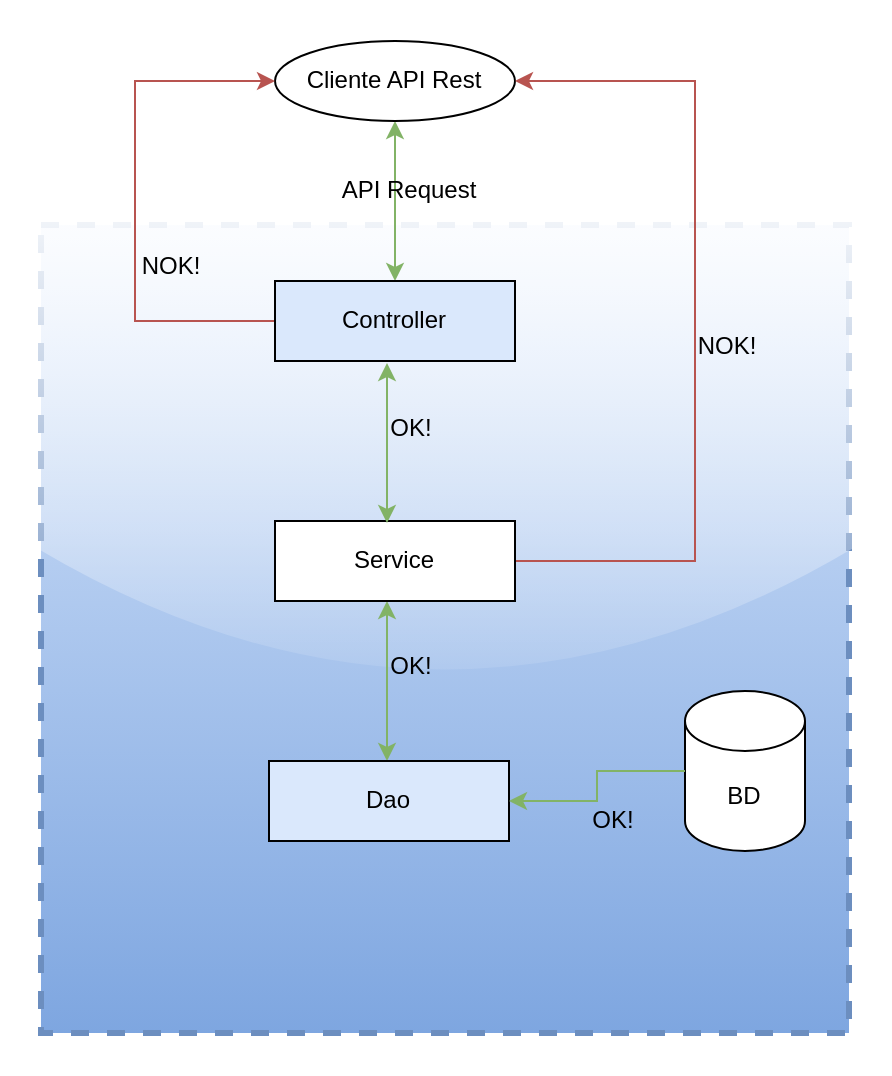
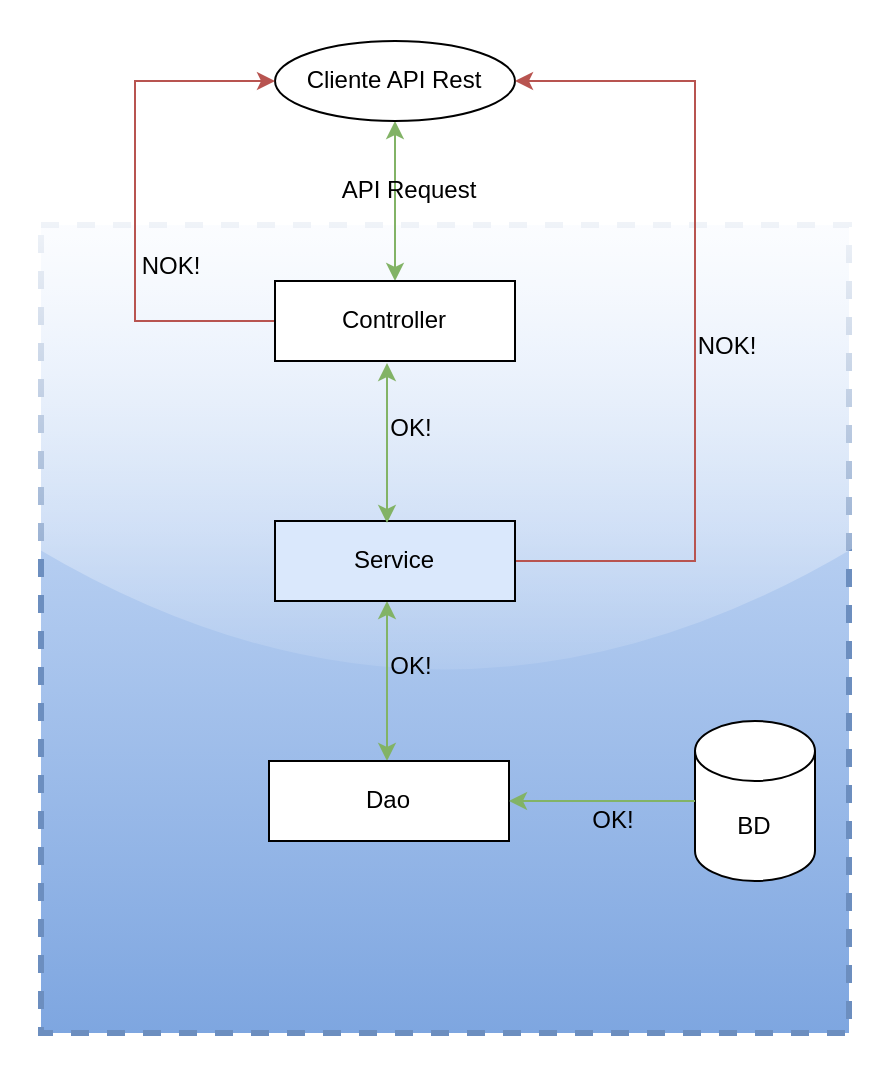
  <mxCell id="0" />
  <mxCell id="1" parent="0" />
  <mxCell id="2" value="" style="whiteSpace=wrap;html=1;aspect=fixed;rounded=0;shadow=0;glass=1;dashed=1;sketch=0;fillStyle=auto;strokeWidth=3;fillColor=#dae8fc;gradientColor=#7ea6e0;strokeColor=#6c8ebf;" vertex="1" parent="1"><mxGeometry x="20" y="112" width="404" height="404" as="geometry" /></mxCell>
  <mxCell id="3" style="edgeStyle=orthogonalEdgeStyle;orthogonalLoop=1;jettySize=auto;html=1;entryX=0.5;entryY=0;entryDx=0;entryDy=0;rounded=0;fillColor=#d5e8d4;gradientColor=#97d077;strokeColor=#82b366;startArrow=classic;startFill=1;" edge="1" parent="1" source="4" target="6"><mxGeometry relative="1" as="geometry" /></mxCell>
  <mxCell id="4" value="Cliente API Rest" style="ellipse;whiteSpace=wrap;html=1;fontSize=12;glass=0;strokeWidth=1;shadow=0;" parent="1" vertex="1"><mxGeometry x="137" y="20" width="120" height="40" as="geometry" /></mxCell>
  <mxCell id="5" style="edgeStyle=orthogonalEdgeStyle;rounded=0;sketch=0;orthogonalLoop=1;jettySize=auto;html=1;entryX=0;entryY=0.5;entryDx=0;entryDy=0;shadow=0;startArrow=none;startFill=0;endArrow=classic;endFill=1;fillColor=#f8cecc;gradientColor=#ea6b66;strokeColor=#b85450;" edge="1" parent="1" source="6" target="4"><mxGeometry relative="1" as="geometry"><Array as="points"><mxPoint x="67" y="160" /><mxPoint x="67" y="40" /></Array></mxGeometry></mxCell>
- <mxCell id="6" value="Controller" style="rounded=0;whiteSpace=wrap;html=1;fillColor=#dae8fc;" vertex="1" parent="1"><mxGeometry x="137" y="140" width="120" height="40" as="geometry" /></mxCell>
+ <mxCell id="6" value="Controller" style="rounded=0;whiteSpace=wrap;html=1;" vertex="1" parent="1"><mxGeometry x="137" y="140" width="120" height="40" as="geometry" /></mxCell>
  <mxCell id="7" style="edgeStyle=orthogonalEdgeStyle;rounded=0;orthogonalLoop=1;jettySize=auto;html=1;entryX=0.525;entryY=0.75;entryDx=0;entryDy=0;entryPerimeter=0;fillColor=#d5e8d4;gradientColor=#97d077;strokeColor=#82b366;startArrow=classic;startFill=1;" edge="1" parent="1"><mxGeometry relative="1" as="geometry"><mxPoint x="193" y="380" as="targetPoint" /><mxPoint x="193" y="300" as="sourcePoint" /></mxGeometry></mxCell>
  <mxCell id="8" style="edgeStyle=orthogonalEdgeStyle;rounded=0;sketch=0;orthogonalLoop=1;jettySize=auto;html=1;entryX=1;entryY=0.5;entryDx=0;entryDy=0;shadow=0;startArrow=none;startFill=0;fillColor=#f8cecc;gradientColor=#ea6b66;strokeColor=#b85450;" edge="1" parent="1" source="9" target="4"><mxGeometry relative="1" as="geometry"><Array as="points"><mxPoint x="347" y="280" /><mxPoint x="347" y="40" /></Array></mxGeometry></mxCell>
- <mxCell id="9" value="Service" style="rounded=0;whiteSpace=wrap;html=1;" vertex="1" parent="1"><mxGeometry x="137" y="260" width="120" height="40" as="geometry" /></mxCell>
- <mxCell id="10" value="Dao" style="rounded=0;whiteSpace=wrap;html=1;fillColor=#dae8fc;" vertex="1" parent="1"><mxGeometry x="134" y="380" width="120" height="40" as="geometry" /></mxCell>
- <mxCell id="11" value="BD" style="shape=cylinder3;whiteSpace=wrap;html=1;boundedLbl=1;backgroundOutline=1;size=15;" vertex="1" parent="1"><mxGeometry x="342" y="345" width="60" height="80" as="geometry" /></mxCell>
+ <mxCell id="9" value="Service" style="rounded=0;whiteSpace=wrap;html=1;fillColor=#dae8fc;" vertex="1" parent="1"><mxGeometry x="137" y="260" width="120" height="40" as="geometry" /></mxCell>
+ <mxCell id="10" value="Dao" style="rounded=0;whiteSpace=wrap;html=1;" vertex="1" parent="1"><mxGeometry x="134" y="380" width="120" height="40" as="geometry" /></mxCell>
+ <mxCell id="11" value="BD" style="shape=cylinder3;whiteSpace=wrap;html=1;boundedLbl=1;backgroundOutline=1;size=15;" vertex="1" parent="1"><mxGeometry x="347" y="360" width="60" height="80" as="geometry" /></mxCell>
  <mxCell id="12" value="API Request" style="text;html=1;align=center;verticalAlign=middle;resizable=0;points=[];autosize=1;strokeColor=none;fillColor=none;" vertex="1" parent="1"><mxGeometry x="154" y="80" width="100" height="30" as="geometry" /></mxCell>
  <mxCell id="13" value="OK!" style="text;html=1;align=center;verticalAlign=middle;resizable=0;points=[];autosize=1;strokeColor=none;fillColor=none;" vertex="1" parent="1"><mxGeometry x="185" y="318" width="40" height="30" as="geometry" /></mxCell>
  <mxCell id="14" value="OK!" style="text;html=1;align=center;verticalAlign=middle;resizable=0;points=[];autosize=1;strokeColor=none;fillColor=none;" vertex="1" parent="1"><mxGeometry x="185" y="199" width="40" height="30" as="geometry" /></mxCell>
  <mxCell id="15" value="OK!" style="text;html=1;align=center;verticalAlign=middle;resizable=0;points=[];autosize=1;strokeColor=none;fillColor=none;" vertex="1" parent="1"><mxGeometry x="286" y="395" width="40" height="30" as="geometry" /></mxCell>
  <mxCell id="16" style="edgeStyle=orthogonalEdgeStyle;rounded=0;orthogonalLoop=1;jettySize=auto;html=1;entryX=0;entryY=0.5;entryDx=0;entryDy=0;entryPerimeter=0;fillColor=#d5e8d4;gradientColor=#97d077;strokeColor=#82b366;startArrow=classic;startFill=1;exitX=1;exitY=0.5;exitDx=0;exitDy=0;endArrow=none;" edge="1" parent="1" source="10" target="11"><mxGeometry relative="1" as="geometry"><mxPoint x="277" y="500" as="targetPoint" /><mxPoint x="277" y="420" as="sourcePoint" /></mxGeometry></mxCell>
  <mxCell id="17" style="edgeStyle=orthogonalEdgeStyle;rounded=0;orthogonalLoop=1;jettySize=auto;html=1;entryX=0.525;entryY=0.75;entryDx=0;entryDy=0;entryPerimeter=0;fillColor=#d5e8d4;gradientColor=#97d077;strokeColor=#82b366;startArrow=classic;startFill=1;" edge="1" parent="1"><mxGeometry relative="1" as="geometry"><mxPoint x="193" y="261" as="targetPoint" /><mxPoint x="193" y="181" as="sourcePoint" /></mxGeometry></mxCell>
  <mxCell id="18" value="NOK!" style="text;html=1;align=center;verticalAlign=middle;resizable=0;points=[];autosize=1;strokeColor=none;fillColor=none;" vertex="1" parent="1"><mxGeometry x="338" y="158" width="50" height="30" as="geometry" /></mxCell>
  <mxCell id="19" value="NOK!" style="text;html=1;align=center;verticalAlign=middle;resizable=0;points=[];autosize=1;strokeColor=none;fillColor=none;" vertex="1" parent="1"><mxGeometry x="60" y="118" width="50" height="30" as="geometry" /></mxCell>
